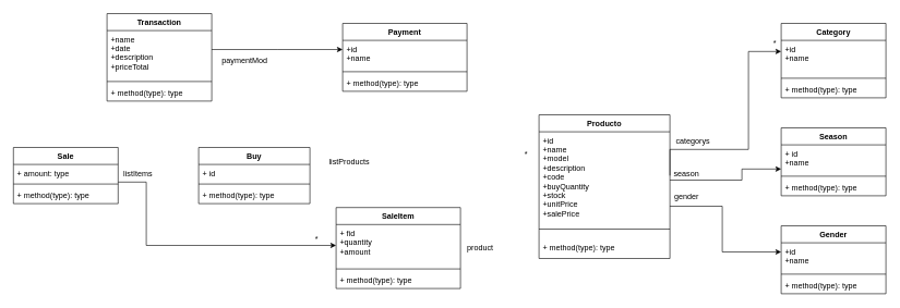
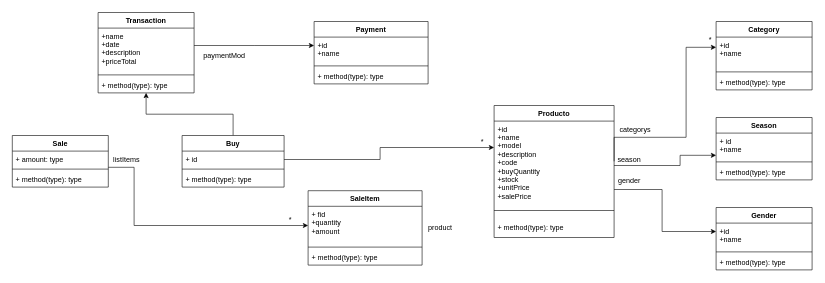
  <mxCell id="0" />
  <mxCell id="1" parent="0" />
  <mxCell id="2" style="edgeStyle=orthogonalEdgeStyle;rounded=0;orthogonalLoop=1;jettySize=auto;html=1;" edge="1" parent="1" source="3" target="21"><mxGeometry relative="1" as="geometry"><Array as="points"><mxPoint x="1133" y="275" /><mxPoint x="1133" y="258" /></Array></mxGeometry></mxCell>
  <mxCell id="3" value="Producto" style="swimlane;fontStyle=1;align=center;verticalAlign=top;childLayout=stackLayout;horizontal=1;startSize=26;horizontalStack=0;resizeParent=1;resizeParentMax=0;resizeLast=0;collapsible=1;marginBottom=0;" vertex="1" parent="1"><mxGeometry x="823" y="175" width="200" height="220" as="geometry" /></mxCell>
  <mxCell id="4" value="+id&#10;+name&#10;+model&#10;+description&#10;+code&#10;+buyQuantity&#10;+stock&#10;+unitPrice&#10;+salePrice" style="text;strokeColor=none;fillColor=none;align=left;verticalAlign=top;spacingLeft=4;spacingRight=4;overflow=hidden;rotatable=0;points=[[0,0.5],[1,0.5]];portConstraint=eastwest;" vertex="1" parent="3"><mxGeometry y="26" width="200" height="134" as="geometry" /></mxCell>
  <mxCell id="5" value="" style="line;strokeWidth=1;fillColor=none;align=left;verticalAlign=middle;spacingTop=-1;spacingLeft=3;spacingRight=3;rotatable=0;labelPosition=right;points=[];portConstraint=eastwest;" vertex="1" parent="3"><mxGeometry y="160" width="200" height="30" as="geometry" /></mxCell>
  <mxCell id="6" value="+ method(type): type" style="text;strokeColor=none;fillColor=none;align=left;verticalAlign=top;spacingLeft=4;spacingRight=4;overflow=hidden;rotatable=0;points=[[0,0.5],[1,0.5]];portConstraint=eastwest;" vertex="1" parent="3"><mxGeometry y="190" width="200" height="30" as="geometry" /></mxCell>
  <mxCell id="7" style="edgeStyle=orthogonalEdgeStyle;rounded=0;orthogonalLoop=1;jettySize=auto;html=1;exitX=1;exitY=0.5;exitDx=0;exitDy=0;" edge="1" parent="1" source="4" target="9"><mxGeometry relative="1" as="geometry"><Array as="points"><mxPoint x="1023" y="228" /><mxPoint x="1143" y="228" /><mxPoint x="1143" y="78" /></Array></mxGeometry></mxCell>
  <mxCell id="8" style="edgeStyle=orthogonalEdgeStyle;rounded=0;orthogonalLoop=1;jettySize=auto;html=1;" edge="1" parent="1" source="3" target="25"><mxGeometry relative="1" as="geometry"><Array as="points"><mxPoint x="1103" y="315" /><mxPoint x="1103" y="385" /></Array></mxGeometry></mxCell>
  <mxCell id="9" value="Category" style="swimlane;fontStyle=1;align=center;verticalAlign=top;childLayout=stackLayout;horizontal=1;startSize=26;horizontalStack=0;resizeParent=1;resizeParentMax=0;resizeLast=0;collapsible=1;marginBottom=0;" vertex="1" parent="1"><mxGeometry x="1193" y="35" width="160" height="114" as="geometry" /></mxCell>
  <mxCell id="10" value="+id&#10;+name" style="text;strokeColor=none;fillColor=none;align=left;verticalAlign=top;spacingLeft=4;spacingRight=4;overflow=hidden;rotatable=0;points=[[0,0.5],[1,0.5]];portConstraint=eastwest;" vertex="1" parent="9"><mxGeometry y="26" width="160" height="54" as="geometry" /></mxCell>
  <mxCell id="11" value="" style="line;strokeWidth=1;fillColor=none;align=left;verticalAlign=middle;spacingTop=-1;spacingLeft=3;spacingRight=3;rotatable=0;labelPosition=right;points=[];portConstraint=eastwest;" vertex="1" parent="9"><mxGeometry y="80" width="160" height="8" as="geometry" /></mxCell>
  <mxCell id="12" value="+ method(type): type" style="text;strokeColor=none;fillColor=none;align=left;verticalAlign=top;spacingLeft=4;spacingRight=4;overflow=hidden;rotatable=0;points=[[0,0.5],[1,0.5]];portConstraint=eastwest;" vertex="1" parent="9"><mxGeometry y="88" width="160" height="26" as="geometry" /></mxCell>
  <mxCell id="13" style="edgeStyle=orthogonalEdgeStyle;rounded=0;orthogonalLoop=1;jettySize=auto;html=1;" edge="1" parent="1" source="44" target="17"><mxGeometry relative="1" as="geometry"><Array as="points"><mxPoint x="223" y="278" /><mxPoint x="223" y="375" /></Array></mxGeometry></mxCell>
  <mxCell id="14" style="edgeStyle=orthogonalEdgeStyle;rounded=0;orthogonalLoop=1;jettySize=auto;html=1;" edge="1" parent="1" source="29" target="33"><mxGeometry relative="1" as="geometry"><Array as="points"><mxPoint x="423" y="75" /><mxPoint x="423" y="75" /></Array></mxGeometry></mxCell>
+ <mxCell id="15" style="edgeStyle=orthogonalEdgeStyle;rounded=0;orthogonalLoop=1;jettySize=auto;html=1;" edge="1" parent="1" source="40" target="29"><mxGeometry relative="1" as="geometry" /></mxCell>
+ <mxCell id="16" style="edgeStyle=orthogonalEdgeStyle;rounded=0;orthogonalLoop=1;jettySize=auto;html=1;" edge="1" parent="1" source="40" target="3"><mxGeometry relative="1" as="geometry"><Array as="points"><mxPoint x="633" y="265" /><mxPoint x="633" y="245" /></Array></mxGeometry></mxCell>
  <mxCell id="17" value="SaleItem" style="swimlane;fontStyle=1;align=center;verticalAlign=top;childLayout=stackLayout;horizontal=1;startSize=26;horizontalStack=0;resizeParent=1;resizeParentMax=0;resizeLast=0;collapsible=1;marginBottom=0;" vertex="1" parent="1"><mxGeometry x="513" y="317" width="190" height="124" as="geometry" /></mxCell>
  <mxCell id="18" value="+ fid&#10;+quantity&#10;+amount&#10;" style="text;strokeColor=none;fillColor=none;align=left;verticalAlign=top;spacingLeft=4;spacingRight=4;overflow=hidden;rotatable=0;points=[[0,0.5],[1,0.5]];portConstraint=eastwest;" vertex="1" parent="17"><mxGeometry y="26" width="190" height="64" as="geometry" /></mxCell>
  <mxCell id="19" value="" style="line;strokeWidth=1;fillColor=none;align=left;verticalAlign=middle;spacingTop=-1;spacingLeft=3;spacingRight=3;rotatable=0;labelPosition=right;points=[];portConstraint=eastwest;" vertex="1" parent="17"><mxGeometry y="90" width="190" height="8" as="geometry" /></mxCell>
  <mxCell id="20" value="+ method(type): type" style="text;strokeColor=none;fillColor=none;align=left;verticalAlign=top;spacingLeft=4;spacingRight=4;overflow=hidden;rotatable=0;points=[[0,0.5],[1,0.5]];portConstraint=eastwest;" vertex="1" parent="17"><mxGeometry y="98" width="190" height="26" as="geometry" /></mxCell>
  <mxCell id="21" value="Season" style="swimlane;fontStyle=1;align=center;verticalAlign=top;childLayout=stackLayout;horizontal=1;startSize=26;horizontalStack=0;resizeParent=1;resizeParentMax=0;resizeLast=0;collapsible=1;marginBottom=0;" vertex="1" parent="1"><mxGeometry x="1193" y="195" width="160" height="104" as="geometry" /></mxCell>
  <mxCell id="22" value="+ id&#10;+name" style="text;strokeColor=none;fillColor=none;align=left;verticalAlign=top;spacingLeft=4;spacingRight=4;overflow=hidden;rotatable=0;points=[[0,0.5],[1,0.5]];portConstraint=eastwest;" vertex="1" parent="21"><mxGeometry y="26" width="160" height="44" as="geometry" /></mxCell>
  <mxCell id="23" value="" style="line;strokeWidth=1;fillColor=none;align=left;verticalAlign=middle;spacingTop=-1;spacingLeft=3;spacingRight=3;rotatable=0;labelPosition=right;points=[];portConstraint=eastwest;" vertex="1" parent="21"><mxGeometry y="70" width="160" height="8" as="geometry" /></mxCell>
  <mxCell id="24" value="+ method(type): type" style="text;strokeColor=none;fillColor=none;align=left;verticalAlign=top;spacingLeft=4;spacingRight=4;overflow=hidden;rotatable=0;points=[[0,0.5],[1,0.5]];portConstraint=eastwest;" vertex="1" parent="21"><mxGeometry y="78" width="160" height="26" as="geometry" /></mxCell>
  <mxCell id="25" value="Gender" style="swimlane;fontStyle=1;align=center;verticalAlign=top;childLayout=stackLayout;horizontal=1;startSize=26;horizontalStack=0;resizeParent=1;resizeParentMax=0;resizeLast=0;collapsible=1;marginBottom=0;" vertex="1" parent="1"><mxGeometry x="1193" y="345" width="160" height="104" as="geometry" /></mxCell>
  <mxCell id="26" value="+id&#10;+name" style="text;strokeColor=none;fillColor=none;align=left;verticalAlign=top;spacingLeft=4;spacingRight=4;overflow=hidden;rotatable=0;points=[[0,0.5],[1,0.5]];portConstraint=eastwest;" vertex="1" parent="25"><mxGeometry y="26" width="160" height="44" as="geometry" /></mxCell>
  <mxCell id="27" value="" style="line;strokeWidth=1;fillColor=none;align=left;verticalAlign=middle;spacingTop=-1;spacingLeft=3;spacingRight=3;rotatable=0;labelPosition=right;points=[];portConstraint=eastwest;" vertex="1" parent="25"><mxGeometry y="70" width="160" height="8" as="geometry" /></mxCell>
  <mxCell id="28" value="+ method(type): type" style="text;strokeColor=none;fillColor=none;align=left;verticalAlign=top;spacingLeft=4;spacingRight=4;overflow=hidden;rotatable=0;points=[[0,0.5],[1,0.5]];portConstraint=eastwest;" vertex="1" parent="25"><mxGeometry y="78" width="160" height="26" as="geometry" /></mxCell>
  <mxCell id="29" value="Transaction" style="swimlane;fontStyle=1;align=center;verticalAlign=top;childLayout=stackLayout;horizontal=1;startSize=26;horizontalStack=0;resizeParent=1;resizeParentMax=0;resizeLast=0;collapsible=1;marginBottom=0;" vertex="1" parent="1"><mxGeometry x="163" y="20" width="160" height="134" as="geometry" /></mxCell>
  <mxCell id="30" value="+name&#10;+date&#10;+description&#10;+priceTotal" style="text;strokeColor=none;fillColor=none;align=left;verticalAlign=top;spacingLeft=4;spacingRight=4;overflow=hidden;rotatable=0;points=[[0,0.5],[1,0.5]];portConstraint=eastwest;" vertex="1" parent="29"><mxGeometry y="26" width="160" height="74" as="geometry" /></mxCell>
  <mxCell id="31" value="" style="line;strokeWidth=1;fillColor=none;align=left;verticalAlign=middle;spacingTop=-1;spacingLeft=3;spacingRight=3;rotatable=0;labelPosition=right;points=[];portConstraint=eastwest;" vertex="1" parent="29"><mxGeometry y="100" width="160" height="8" as="geometry" /></mxCell>
  <mxCell id="32" value="+ method(type): type" style="text;strokeColor=none;fillColor=none;align=left;verticalAlign=top;spacingLeft=4;spacingRight=4;overflow=hidden;rotatable=0;points=[[0,0.5],[1,0.5]];portConstraint=eastwest;" vertex="1" parent="29"><mxGeometry y="108" width="160" height="26" as="geometry" /></mxCell>
  <mxCell id="33" value="Payment" style="swimlane;fontStyle=1;align=center;verticalAlign=top;childLayout=stackLayout;horizontal=1;startSize=26;horizontalStack=0;resizeParent=1;resizeParentMax=0;resizeLast=0;collapsible=1;marginBottom=0;" vertex="1" parent="1"><mxGeometry x="523" y="35" width="190" height="104" as="geometry" /></mxCell>
  <mxCell id="34" value="+id&#10;+name" style="text;strokeColor=none;fillColor=none;align=left;verticalAlign=top;spacingLeft=4;spacingRight=4;overflow=hidden;rotatable=0;points=[[0,0.5],[1,0.5]];portConstraint=eastwest;" vertex="1" parent="33"><mxGeometry y="26" width="190" height="44" as="geometry" /></mxCell>
  <mxCell id="35" value="" style="line;strokeWidth=1;fillColor=none;align=left;verticalAlign=middle;spacingTop=-1;spacingLeft=3;spacingRight=3;rotatable=0;labelPosition=right;points=[];portConstraint=eastwest;" vertex="1" parent="33"><mxGeometry y="70" width="190" height="8" as="geometry" /></mxCell>
  <mxCell id="36" value="+ method(type): type" style="text;strokeColor=none;fillColor=none;align=left;verticalAlign=top;spacingLeft=4;spacingRight=4;overflow=hidden;rotatable=0;points=[[0,0.5],[1,0.5]];portConstraint=eastwest;" vertex="1" parent="33"><mxGeometry y="78" width="190" height="26" as="geometry" /></mxCell>
  <mxCell id="37" value="paymentMod" style="text;html=1;align=center;verticalAlign=middle;resizable=0;points=[];autosize=1;" vertex="1" parent="1"><mxGeometry x="333" y="82" width="80" height="20" as="geometry" /></mxCell>
- <mxCell id="38" value="listProducts" style="text;html=1;align=center;verticalAlign=middle;resizable=0;points=[];autosize=1;" vertex="1" parent="1"><mxGeometry x="493" y="237" width="80" height="20" as="geometry" /></mxCell>
  <mxCell id="39" value="*" style="text;html=1;align=center;verticalAlign=middle;resizable=0;points=[];autosize=1;" vertex="1" parent="1"><mxGeometry x="793" y="225" width="20" height="20" as="geometry" /></mxCell>
  <mxCell id="40" value="Buy" style="swimlane;fontStyle=1;align=center;verticalAlign=top;childLayout=stackLayout;horizontal=1;startSize=26;horizontalStack=0;resizeParent=1;resizeParentMax=0;resizeLast=0;collapsible=1;marginBottom=0;" vertex="1" parent="1"><mxGeometry x="303" y="225" width="170" height="86" as="geometry" /></mxCell>
  <mxCell id="41" value="+ id" style="text;strokeColor=none;fillColor=none;align=left;verticalAlign=top;spacingLeft=4;spacingRight=4;overflow=hidden;rotatable=0;points=[[0,0.5],[1,0.5]];portConstraint=eastwest;" vertex="1" parent="40"><mxGeometry y="26" width="170" height="26" as="geometry" /></mxCell>
  <mxCell id="42" value="" style="line;strokeWidth=1;fillColor=none;align=left;verticalAlign=middle;spacingTop=-1;spacingLeft=3;spacingRight=3;rotatable=0;labelPosition=right;points=[];portConstraint=eastwest;" vertex="1" parent="40"><mxGeometry y="52" width="170" height="8" as="geometry" /></mxCell>
  <mxCell id="43" value="+ method(type): type" style="text;strokeColor=none;fillColor=none;align=left;verticalAlign=top;spacingLeft=4;spacingRight=4;overflow=hidden;rotatable=0;points=[[0,0.5],[1,0.5]];portConstraint=eastwest;" vertex="1" parent="40"><mxGeometry y="60" width="170" height="26" as="geometry" /></mxCell>
  <mxCell id="44" value="Sale" style="swimlane;fontStyle=1;align=center;verticalAlign=top;childLayout=stackLayout;horizontal=1;startSize=26;horizontalStack=0;resizeParent=1;resizeParentMax=0;resizeLast=0;collapsible=1;marginBottom=0;" vertex="1" parent="1"><mxGeometry x="20" y="225" width="160" height="86" as="geometry" /></mxCell>
  <mxCell id="45" value="+ amount: type" style="text;strokeColor=none;fillColor=none;align=left;verticalAlign=top;spacingLeft=4;spacingRight=4;overflow=hidden;rotatable=0;points=[[0,0.5],[1,0.5]];portConstraint=eastwest;" vertex="1" parent="44"><mxGeometry y="26" width="160" height="26" as="geometry" /></mxCell>
  <mxCell id="46" value="" style="line;strokeWidth=1;fillColor=none;align=left;verticalAlign=middle;spacingTop=-1;spacingLeft=3;spacingRight=3;rotatable=0;labelPosition=right;points=[];portConstraint=eastwest;" vertex="1" parent="44"><mxGeometry y="52" width="160" height="8" as="geometry" /></mxCell>
  <mxCell id="47" value="+ method(type): type" style="text;strokeColor=none;fillColor=none;align=left;verticalAlign=top;spacingLeft=4;spacingRight=4;overflow=hidden;rotatable=0;points=[[0,0.5],[1,0.5]];portConstraint=eastwest;" vertex="1" parent="44"><mxGeometry y="60" width="160" height="26" as="geometry" /></mxCell>
  <mxCell id="48" value="listItems" style="text;html=1;align=center;verticalAlign=middle;resizable=0;points=[];autosize=1;" vertex="1" parent="1"><mxGeometry x="180" y="255" width="60" height="20" as="geometry" /></mxCell>
  <mxCell id="49" value="*" style="text;html=1;align=center;verticalAlign=middle;resizable=0;points=[];autosize=1;" vertex="1" parent="1"><mxGeometry x="473" y="355" width="20" height="20" as="geometry" /></mxCell>
  <mxCell id="50" value="product" style="text;html=1;align=center;verticalAlign=middle;resizable=0;points=[];autosize=1;" vertex="1" parent="1"><mxGeometry x="703" y="369" width="60" height="20" as="geometry" /></mxCell>
  <mxCell id="51" value="categorys" style="text;html=1;align=center;verticalAlign=middle;resizable=0;points=[];autosize=1;" vertex="1" parent="1"><mxGeometry x="1023" y="205" width="70" height="20" as="geometry" /></mxCell>
  <mxCell id="52" value="*" style="text;html=1;align=center;verticalAlign=middle;resizable=0;points=[];autosize=1;" vertex="1" parent="1"><mxGeometry x="1173" y="55" width="20" height="20" as="geometry" /></mxCell>
  <mxCell id="53" value="season" style="text;html=1;align=center;verticalAlign=middle;resizable=0;points=[];autosize=1;" vertex="1" parent="1"><mxGeometry x="1023" y="255" width="50" height="20" as="geometry" /></mxCell>
  <mxCell id="54" value="gender" style="text;html=1;align=center;verticalAlign=middle;resizable=0;points=[];autosize=1;" vertex="1" parent="1"><mxGeometry x="1023" y="291" width="50" height="20" as="geometry" /></mxCell>
